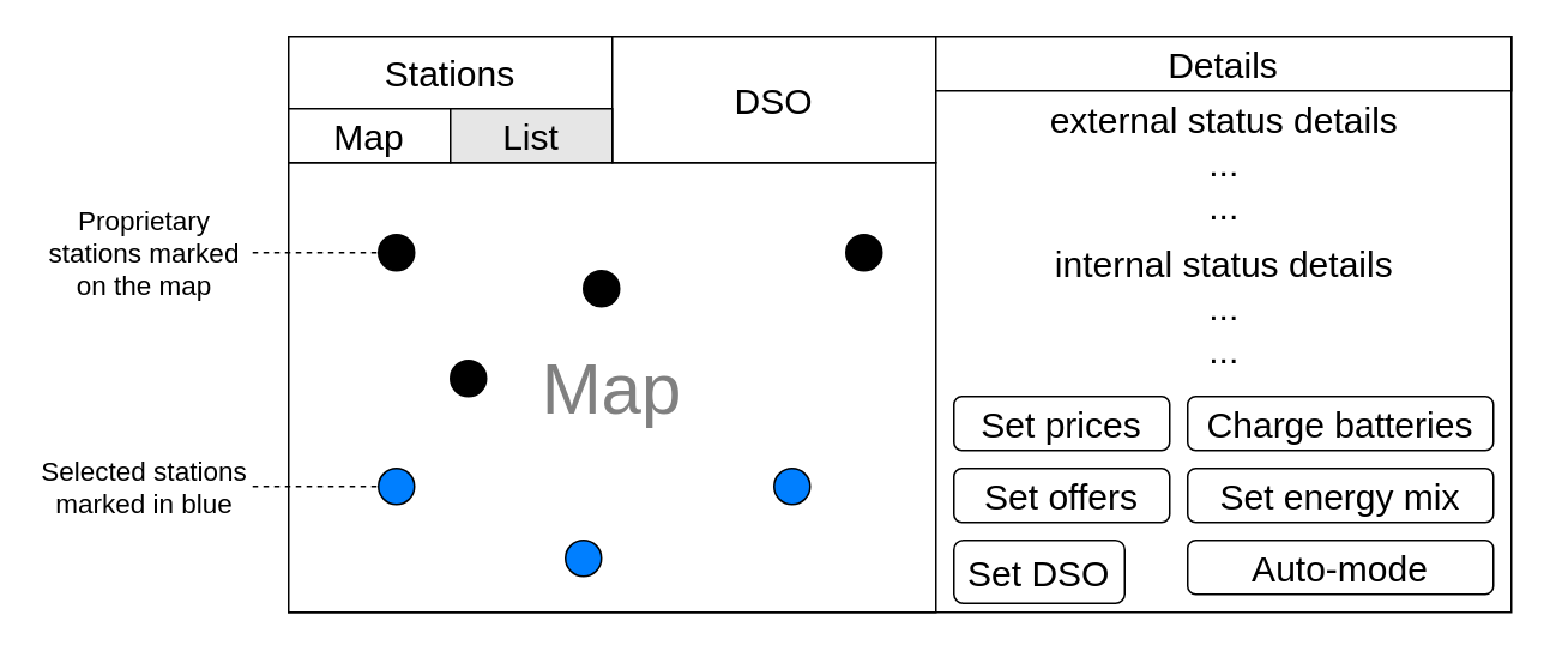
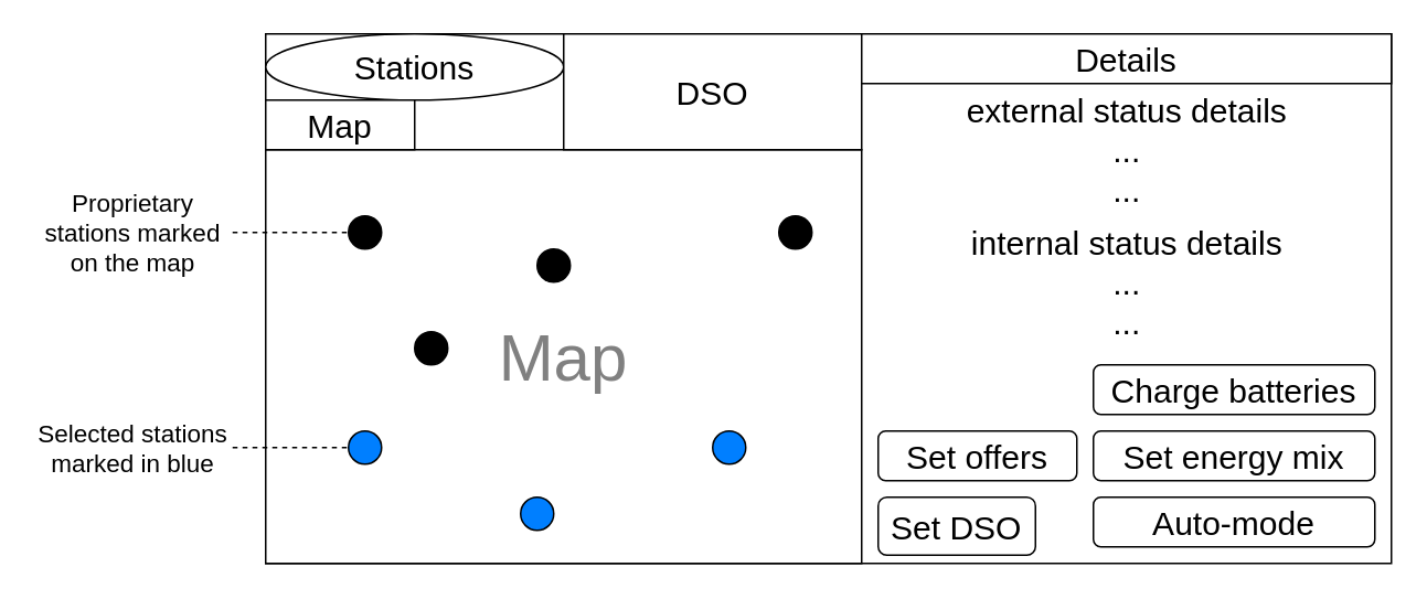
  <mxCell id="0" />
  <mxCell id="1" parent="0" />
  <mxCell id="2" value="" style="rounded=0;whiteSpace=wrap;html=1;fontSize=20;" parent="1" vertex="1"><mxGeometry x="160" width="680" height="320" as="geometry" y="20" /></mxCell>
  <mxCell id="3" value="&lt;p style=&quot;line-height: 1; font-size: 40px;&quot;&gt;Map&lt;/p&gt;" style="rounded=0;whiteSpace=wrap;html=1;fontSize=20;fontColor=#808080;" parent="1" vertex="1"><mxGeometry x="160" y="90" width="360" height="250" as="geometry" /></mxCell>
  <mxCell id="4" value="" style="ellipse;whiteSpace=wrap;html=1;aspect=fixed;fontSize=40;fontColor=#808080;fillColor=#000000;" parent="1" vertex="1"><mxGeometry x="210" y="130" width="20" height="20" as="geometry" /></mxCell>
  <mxCell id="5" value="" style="ellipse;whiteSpace=wrap;html=1;aspect=fixed;fontSize=40;fontColor=#808080;fillColor=#000000;" parent="1" vertex="1"><mxGeometry x="324" y="150" width="20" height="20" as="geometry" /></mxCell>
  <mxCell id="6" value="" style="ellipse;whiteSpace=wrap;html=1;aspect=fixed;fontSize=40;fontColor=#808080;fillColor=#007FFF;" parent="1" vertex="1"><mxGeometry x="210" y="260" width="20" height="20" as="geometry" /></mxCell>
  <mxCell id="7" value="" style="ellipse;whiteSpace=wrap;html=1;aspect=fixed;fontSize=40;fontColor=#808080;fillColor=#007FFF;" parent="1" vertex="1"><mxGeometry x="314" y="300" width="20" height="20" as="geometry" /></mxCell>
  <mxCell id="8" value="" style="ellipse;whiteSpace=wrap;html=1;aspect=fixed;fontSize=40;fontColor=#808080;fillColor=#000000;" parent="1" vertex="1"><mxGeometry x="250" y="200" width="20" height="20" as="geometry" /></mxCell>
  <mxCell id="9" value="" style="ellipse;whiteSpace=wrap;html=1;aspect=fixed;fontSize=40;fontColor=#808080;fillColor=#000000;" parent="1" vertex="1"><mxGeometry x="470" y="130" width="20" height="20" as="geometry" /></mxCell>
  <mxCell id="10" value="" style="ellipse;whiteSpace=wrap;html=1;aspect=fixed;fontSize=40;fontColor=#808080;fillColor=#007FFF;" parent="1" vertex="1"><mxGeometry x="430" y="260" width="20" height="20" as="geometry" /></mxCell>
  <mxCell id="11" value="" style="endArrow=none;dashed=1;html=1;rounded=0;fontSize=40;fontColor=#808080;entryX=0;entryY=0.5;entryDx=0;entryDy=0;" parent="1" target="4" edge="1"><mxGeometry width="50" height="50" relative="1" as="geometry"><mxPoint x="140" y="140" as="sourcePoint" /><mxPoint x="100" y="115" as="targetPoint" /></mxGeometry></mxCell>
  <mxCell id="12" value="&lt;font style=&quot;font-size: 15px;&quot;&gt;Proprietary stations marked on the map&lt;/font&gt;" style="text;html=1;strokeColor=none;fillColor=none;align=center;verticalAlign=middle;whiteSpace=wrap;rounded=0;fontSize=10;fontColor=#000000;" parent="1" vertex="1"><mxGeometry y="110" width="120" height="60" as="geometry" x="20" /></mxCell>
- <mxCell id="13" value="Stations" style="rounded=0;whiteSpace=wrap;html=1;fontSize=20;fontColor=#000000;fillColor=#FFFFFF;" parent="1" vertex="1"><mxGeometry x="160" width="180" height="40" as="geometry" y="20" /></mxCell>
+ <mxCell id="13" value="Stations" style="ellipse;whiteSpace=wrap;html=1;fontSize=20;fontColor=#000000;fillColor=#FFFFFF;" parent="1" vertex="1"><mxGeometry x="160" width="180" height="40" as="geometry" y="20" /></mxCell>
  <mxCell id="14" value="DSO" style="rounded=0;whiteSpace=wrap;html=1;fontSize=20;fontColor=#000000;fillColor=#ffffff;" parent="1" vertex="1"><mxGeometry x="340" width="180" height="70" as="geometry" y="20" /></mxCell>
  <mxCell id="15" value="" style="endArrow=none;dashed=1;html=1;rounded=0;fontSize=20;fontColor=#000000;entryX=0;entryY=0.5;entryDx=0;entryDy=0;" parent="1" target="6" edge="1"><mxGeometry width="50" height="50" relative="1" as="geometry"><mxPoint x="140" y="270" as="sourcePoint" /><mxPoint x="460" y="160" as="targetPoint" /></mxGeometry></mxCell>
  <mxCell id="16" value="&lt;font style=&quot;font-size: 15px;&quot;&gt;Selected stations marked in blue&lt;/font&gt;" style="text;html=1;strokeColor=none;fillColor=none;align=center;verticalAlign=middle;whiteSpace=wrap;rounded=0;fontSize=10;fontColor=#000000;" parent="1" vertex="1"><mxGeometry y="240" width="120" height="60" as="geometry" x="20" /></mxCell>
  <mxCell id="17" value="Map" style="rounded=0;whiteSpace=wrap;html=1;fontSize=20;fontColor=#000000;strokeColor=#000000;fillColor=#FFFFFF;" parent="1" vertex="1"><mxGeometry x="160" y="60" width="90" height="30" as="geometry" /></mxCell>
- <mxCell id="18" value="List" style="rounded=0;whiteSpace=wrap;html=1;fontSize=20;fontColor=#000000;strokeColor=#000000;fillColor=#E6E6E6;" parent="1" vertex="1"><mxGeometry x="250" y="60" width="90" height="30" as="geometry" /></mxCell>
  <mxCell id="19" value="external status details&lt;br&gt;...&lt;br&gt;..." style="text;html=1;strokeColor=none;fillColor=none;align=center;verticalAlign=middle;whiteSpace=wrap;rounded=0;fontSize=20;fontColor=#000000;" parent="1" vertex="1"><mxGeometry x="577.5" y="50" width="205" height="80" as="geometry" /></mxCell>
  <mxCell id="20" value="internal status details&lt;br&gt;...&lt;br&gt;..." style="text;html=1;strokeColor=none;fillColor=none;align=center;verticalAlign=middle;whiteSpace=wrap;rounded=0;fontSize=20;fontColor=#000000;" parent="1" vertex="1"><mxGeometry x="577.5" y="130" width="205" height="80" as="geometry" /></mxCell>
  <mxCell id="21" value="Charge batteries" style="rounded=1;whiteSpace=wrap;html=1;fontSize=20;" parent="1" vertex="1"><mxGeometry x="660" y="220" width="170" height="30" as="geometry" /></mxCell>
- <mxCell id="22" value="Set prices" style="rounded=1;whiteSpace=wrap;html=1;fontSize=20;fontColor=#000000;strokeColor=#000000;fillColor=#FFFFFF;" parent="1" vertex="1"><mxGeometry x="530" y="220" width="120" height="30" as="geometry" /></mxCell>
  <mxCell id="23" value="Set offers" style="rounded=1;whiteSpace=wrap;html=1;fontSize=20;fontColor=#000000;strokeColor=#000000;fillColor=#FFFFFF;" parent="1" vertex="1"><mxGeometry x="530" y="260" width="120" height="30" as="geometry" /></mxCell>
  <mxCell id="24" value="Details" style="rounded=0;whiteSpace=wrap;html=1;fontSize=20;fontColor=#000000;strokeColor=#000000;fillColor=#FFFFFF;" parent="1" vertex="1"><mxGeometry x="520" width="320" height="30" as="geometry" y="20" /></mxCell>
  <mxCell id="25" value="Set energy mix" style="rounded=1;whiteSpace=wrap;html=1;fontSize=20;" parent="1" vertex="1"><mxGeometry x="660" y="260" width="170" height="30" as="geometry" /></mxCell>
  <mxCell id="26" value="Set DSO" style="rounded=1;whiteSpace=wrap;html=1;fontSize=20;fontColor=#000000;strokeColor=#000000;fillColor=#FFFFFF;" parent="1" vertex="1"><mxGeometry x="530" y="300" width="95" height="35" as="geometry" /></mxCell>
  <mxCell id="27" value="Auto-mode" style="rounded=1;whiteSpace=wrap;html=1;fontSize=20;fontColor=#000000;strokeColor=#000000;fillColor=#FFFFFF;" parent="1" vertex="1"><mxGeometry x="660" y="300" width="170" height="30" as="geometry" /></mxCell>
